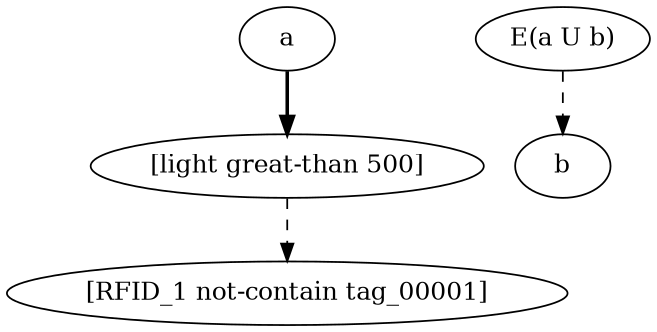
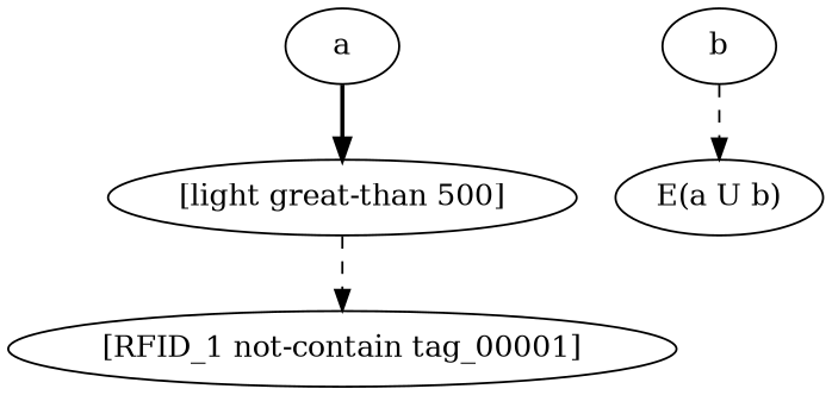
  digraph {
    edge [style=dashed]
    a
    "[light great-than 500]"
    "[RFID_1 not-contain tag_00001]"
    "E(a U b)"
    b
    a -> "[light great-than 500]" [style=bold]
    "[light great-than 500]" -> "[RFID_1 not-contain tag_00001]"
-   "E(a U b)" -> b
+   b -> "E(a U b)"
  }
